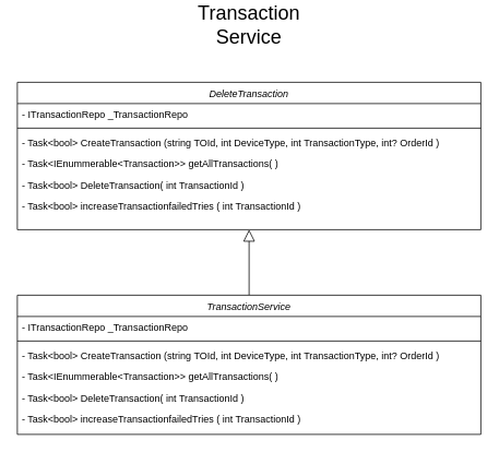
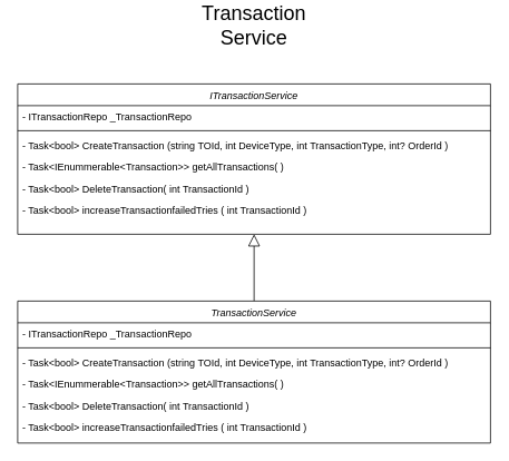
  <mxCell id="0" />
  <mxCell id="1" parent="0" />
  <mxCell id="2" value="&lt;font style=&quot;font-size: 24px&quot;&gt;Transaction Service&lt;br&gt;&lt;/font&gt;" style="text;html=1;strokeColor=none;fillColor=none;align=center;verticalAlign=middle;whiteSpace=wrap;rounded=0;" vertex="1" parent="1"><mxGeometry x="211" y="20" width="185" height="20" as="geometry" /></mxCell>
- <mxCell id="3" value="DeleteTransaction" style="swimlane;fontStyle=2;align=center;verticalAlign=top;childLayout=stackLayout;horizontal=1;startSize=26;horizontalStack=0;resizeParent=1;resizeLast=0;collapsible=1;marginBottom=0;rounded=0;shadow=0;strokeWidth=1;" vertex="1" parent="1"><mxGeometry x="20.5" y="100" width="566" height="180" as="geometry"><mxRectangle x="230" y="140" width="160" height="26" as="alternateBounds" /></mxGeometry></mxCell>
+ <mxCell id="3" value="ITransactionService" style="swimlane;fontStyle=2;align=center;verticalAlign=top;childLayout=stackLayout;horizontal=1;startSize=26;horizontalStack=0;resizeParent=1;resizeLast=0;collapsible=1;marginBottom=0;rounded=0;shadow=0;strokeWidth=1;" vertex="1" parent="1"><mxGeometry x="20.5" y="100" width="566" height="180" as="geometry"><mxRectangle x="230" y="140" width="160" height="26" as="alternateBounds" /></mxGeometry></mxCell>
  <mxCell id="4" value="- ITransactionRepo _TransactionRepo" style="text;align=left;verticalAlign=top;spacingLeft=4;spacingRight=4;overflow=hidden;rotatable=0;points=[[0,0.5],[1,0.5]];portConstraint=eastwest;" vertex="1" parent="3"><mxGeometry y="26" width="566" height="26" as="geometry" /></mxCell>
  <mxCell id="5" value="" style="line;html=1;strokeWidth=1;align=left;verticalAlign=middle;spacingTop=-1;spacingLeft=3;spacingRight=3;rotatable=0;labelPosition=right;points=[];portConstraint=eastwest;" vertex="1" parent="3"><mxGeometry y="52" width="566" height="8" as="geometry" /></mxCell>
  <mxCell id="6" value="- Task&lt;bool&gt; CreateTransaction (string TOId, int DeviceType, int TransactionType, int? OrderId )" style="text;align=left;verticalAlign=top;spacingLeft=4;spacingRight=4;overflow=hidden;rotatable=0;points=[[0,0.5],[1,0.5]];portConstraint=eastwest;" vertex="1" parent="3"><mxGeometry y="60" width="566" height="26" as="geometry" /></mxCell>
  <mxCell id="7" value="- Task&lt;IEnummerable&lt;Transaction&gt;&gt; getAllTransactions( )" style="text;align=left;verticalAlign=top;spacingLeft=4;spacingRight=4;overflow=hidden;rotatable=0;points=[[0,0.5],[1,0.5]];portConstraint=eastwest;" vertex="1" parent="3"><mxGeometry y="86" width="566" height="26" as="geometry" /></mxCell>
  <mxCell id="8" value="- Task&lt;bool&gt; DeleteTransaction( int TransactionId )" style="text;align=left;verticalAlign=top;spacingLeft=4;spacingRight=4;overflow=hidden;rotatable=0;points=[[0,0.5],[1,0.5]];portConstraint=eastwest;" vertex="1" parent="3"><mxGeometry y="112" width="566" height="26" as="geometry" /></mxCell>
  <mxCell id="9" value="- Task&lt;bool&gt; increaseTransactionfailedTries ( int TransactionId )" style="text;align=left;verticalAlign=top;spacingLeft=4;spacingRight=4;overflow=hidden;rotatable=0;points=[[0,0.5],[1,0.5]];portConstraint=eastwest;" vertex="1" parent="3"><mxGeometry y="138" width="566" height="26" as="geometry" /></mxCell>
  <mxCell id="10" style="edgeStyle=orthogonalEdgeStyle;rounded=0;orthogonalLoop=1;jettySize=auto;html=1;exitX=0.5;exitY=0;exitDx=0;exitDy=0;entryX=0.5;entryY=1;entryDx=0;entryDy=0;endArrow=block;endFill=0;endSize=12;" edge="1" parent="1" source="11" target="3"><mxGeometry relative="1" as="geometry"><mxPoint x="303.5" y="300" as="targetPoint" /></mxGeometry></mxCell>
  <mxCell id="11" value="TransactionService" style="swimlane;fontStyle=2;align=center;verticalAlign=top;childLayout=stackLayout;horizontal=1;startSize=26;horizontalStack=0;resizeParent=1;resizeLast=0;collapsible=1;marginBottom=0;rounded=0;shadow=0;strokeWidth=1;" vertex="1" parent="1"><mxGeometry x="20.5" y="360" width="566" height="170" as="geometry"><mxRectangle x="230" y="140" width="160" height="26" as="alternateBounds" /></mxGeometry></mxCell>
  <mxCell id="12" value="- ITransactionRepo _TransactionRepo" style="text;align=left;verticalAlign=top;spacingLeft=4;spacingRight=4;overflow=hidden;rotatable=0;points=[[0,0.5],[1,0.5]];portConstraint=eastwest;" vertex="1" parent="11"><mxGeometry y="26" width="566" height="26" as="geometry" /></mxCell>
  <mxCell id="13" value="" style="line;html=1;strokeWidth=1;align=left;verticalAlign=middle;spacingTop=-1;spacingLeft=3;spacingRight=3;rotatable=0;labelPosition=right;points=[];portConstraint=eastwest;" vertex="1" parent="11"><mxGeometry y="52" width="566" height="8" as="geometry" /></mxCell>
  <mxCell id="14" value="- Task&lt;bool&gt; CreateTransaction (string TOId, int DeviceType, int TransactionType, int? OrderId )" style="text;align=left;verticalAlign=top;spacingLeft=4;spacingRight=4;overflow=hidden;rotatable=0;points=[[0,0.5],[1,0.5]];portConstraint=eastwest;" vertex="1" parent="11"><mxGeometry y="60" width="566" height="26" as="geometry" /></mxCell>
  <mxCell id="15" value="- Task&lt;IEnummerable&lt;Transaction&gt;&gt; getAllTransactions( )" style="text;align=left;verticalAlign=top;spacingLeft=4;spacingRight=4;overflow=hidden;rotatable=0;points=[[0,0.5],[1,0.5]];portConstraint=eastwest;" vertex="1" parent="11"><mxGeometry y="86" width="566" height="26" as="geometry" /></mxCell>
  <mxCell id="16" value="- Task&lt;bool&gt; DeleteTransaction( int TransactionId )" style="text;align=left;verticalAlign=top;spacingLeft=4;spacingRight=4;overflow=hidden;rotatable=0;points=[[0,0.5],[1,0.5]];portConstraint=eastwest;" vertex="1" parent="11"><mxGeometry y="112" width="566" height="26" as="geometry" /></mxCell>
  <mxCell id="17" value="- Task&lt;bool&gt; increaseTransactionfailedTries ( int TransactionId )" style="text;align=left;verticalAlign=top;spacingLeft=4;spacingRight=4;overflow=hidden;rotatable=0;points=[[0,0.5],[1,0.5]];portConstraint=eastwest;" vertex="1" parent="11"><mxGeometry y="138" width="566" height="26" as="geometry" /></mxCell>
